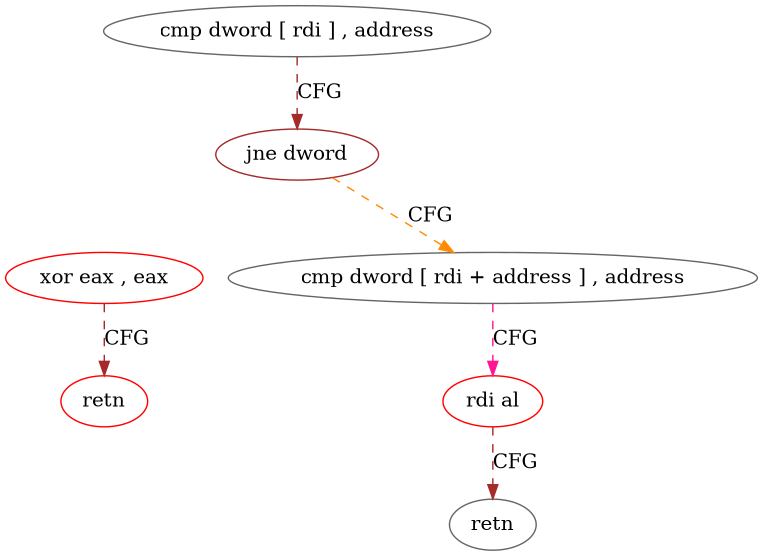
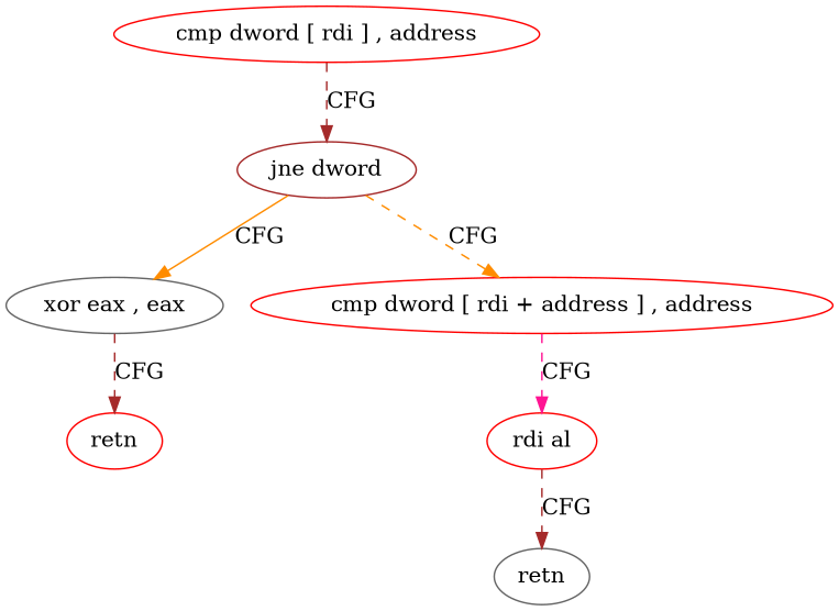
  digraph {
    node [color=red]
    edge [color=brown style=dashed]
-   n1 [color=gray40 label="cmp dword [ rdi ] , address"]
+   n1 [label="cmp dword [ rdi ] , address"]
    n2 [color=brown label="jne dword"]
-   n3 [label="xor eax , eax"]
-   n4 [color=gray40 label="cmp dword [ rdi + address ] , address"]
+   n3 [color=gray40 label="xor eax , eax"]
+   n4 [label="cmp dword [ rdi + address ] , address"]
    n5 [label=retn]
    n6 [label="rdi al"]
    n7 [color=gray40 label=retn]
    n1 -> n2 [label=CFG]
+   n2 -> n3 [color=darkorange label=CFG style=solid]
    n2 -> n4 [color=darkorange label=CFG]
    n3 -> n5 [label=CFG]
    n4 -> n6 [color=deeppink label=CFG]
    n6 -> n7 [label=CFG]
  }
